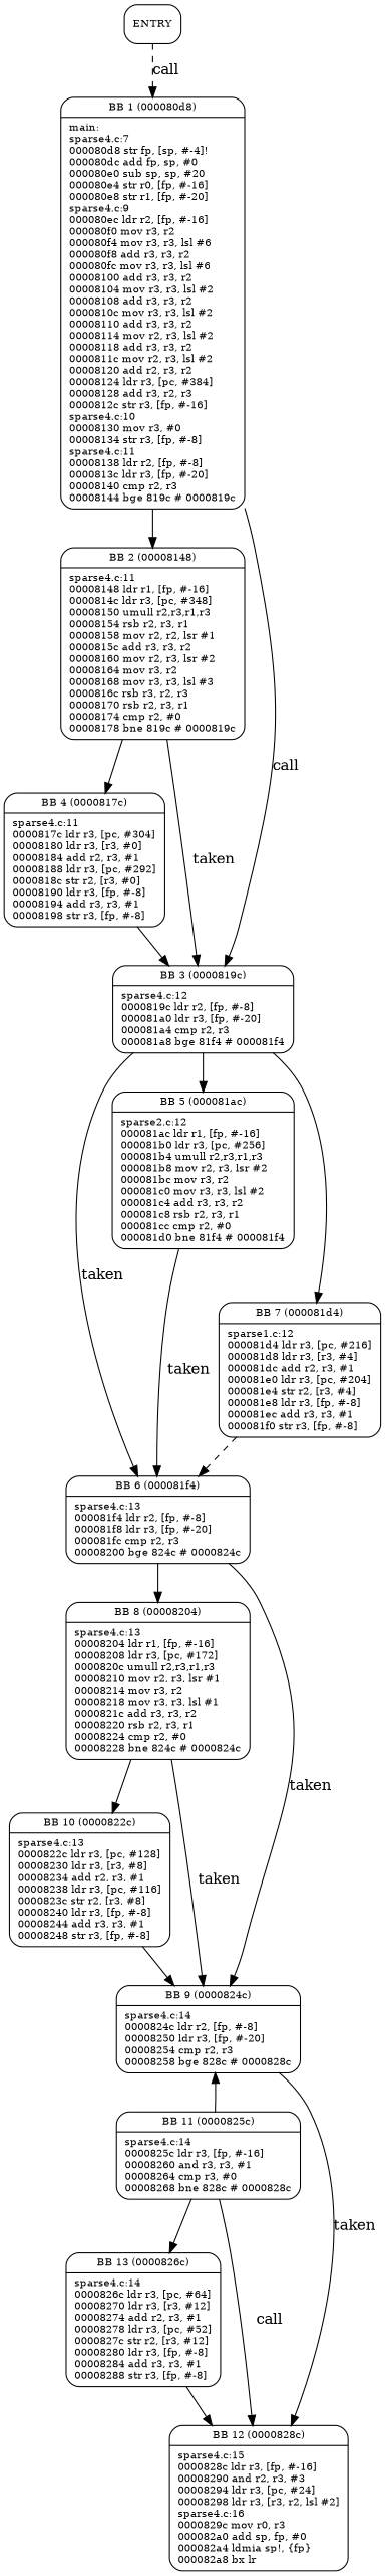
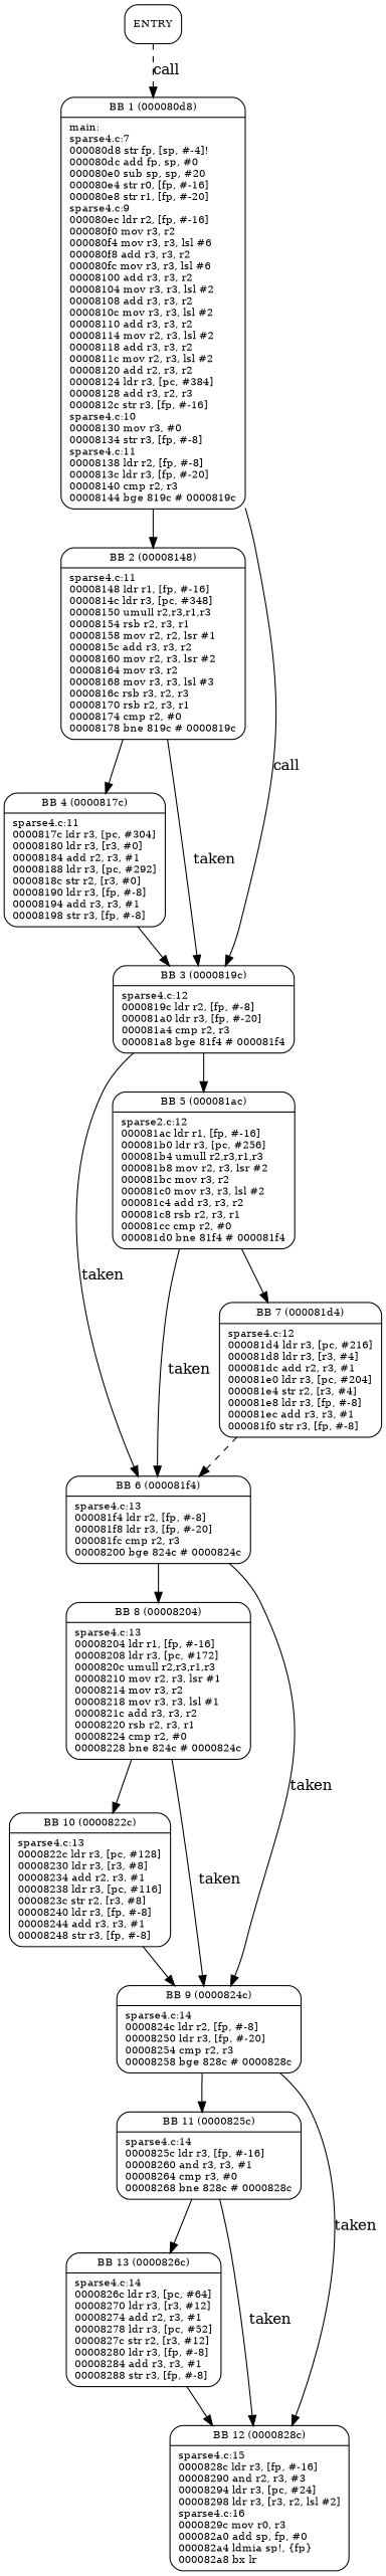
  digraph {
    node [fontsize=10 labeljust=l shape=Mrecord]
    edge [weight=4]
    n1 [label=ENTRY]
    n2 [label="{BB 1 (000080d8) | main:\lsparse4.c:7\l000080d8    str fp, [sp, #-4]!\l000080dc    add fp, sp, #0\l000080e0    sub sp, sp, #20\l000080e4    str r0, [fp, #-16]\l000080e8    str r1, [fp, #-20]\lsparse4.c:9\l000080ec    ldr r2, [fp, #-16]\l000080f0    mov r3, r2\l000080f4    mov r3, r3, lsl #6\l000080f8    add r3, r3, r2\l000080fc    mov r3, r3, lsl #6\l00008100    add r3, r3, r2\l00008104    mov r3, r3, lsl #2\l00008108    add r3, r3, r2\l0000810c    mov r3, r3, lsl #2\l00008110    add r3, r3, r2\l00008114    mov r2, r3, lsl #2\l00008118    add r3, r3, r2\l0000811c    mov r2, r3, lsl #2\l00008120    add r2, r3, r2\l00008124    ldr r3, [pc, #384]\l00008128    add r3, r2, r3\l0000812c    str r3, [fp, #-16]\lsparse4.c:10\l00008130    mov r3, #0\l00008134    str r3, [fp, #-8]\lsparse4.c:11\l00008138    ldr r2, [fp, #-8]\l0000813c    ldr r3, [fp, #-20]\l00008140    cmp r2, r3\l00008144    bge 819c    # 0000819c\l }"]
    n3 [label="{BB 2 (00008148) | sparse4.c:11\l00008148    ldr r1, [fp, #-16]\l0000814c    ldr r3, [pc, #348]\l00008150    umull r2,r3,r1,r3\l00008154    rsb r2, r3, r1\l00008158    mov r2, r2, lsr #1\l0000815c    add r3, r3, r2\l00008160    mov r2, r3, lsr #2\l00008164    mov r3, r2\l00008168    mov r3, r3, lsl #3\l0000816c    rsb r3, r2, r3\l00008170    rsb r2, r3, r1\l00008174    cmp r2, #0\l00008178    bne 819c    # 0000819c\l }"]
    n4 [label="{BB 3 (0000819c) | sparse4.c:12\l0000819c    ldr r2, [fp, #-8]\l000081a0    ldr r3, [fp, #-20]\l000081a4    cmp r2, r3\l000081a8    bge 81f4    # 000081f4\l }"]
    n5 [label="{BB 4 (0000817c) | sparse4.c:11\l0000817c    ldr r3, [pc, #304]\l00008180    ldr r3, [r3, #0]\l00008184    add r2, r3, #1\l00008188    ldr r3, [pc, #292]\l0000818c    str r2, [r3, #0]\l00008190    ldr r3, [fp, #-8]\l00008194    add r3, r3, #1\l00008198    str r3, [fp, #-8]\l }"]
    n6 [label="{BB 5 (000081ac) | sparse2.c:12\l000081ac    ldr r1, [fp, #-16]\l000081b0    ldr r3, [pc, #256]\l000081b4    umull r2,r3,r1,r3\l000081b8    mov r2, r3, lsr #2\l000081bc    mov r3, r2\l000081c0    mov r3, r3, lsl #2\l000081c4    add r3, r3, r2\l000081c8    rsb r2, r3, r1\l000081cc    cmp r2, #0\l000081d0    bne 81f4    # 000081f4\l }"]
    n7 [label="{BB 6 (000081f4) | sparse4.c:13\l000081f4    ldr r2, [fp, #-8]\l000081f8    ldr r3, [fp, #-20]\l000081fc    cmp r2, r3\l00008200    bge 824c    # 0000824c\l }"]
-   n8 [label="{BB 7 (000081d4) | sparse1.c:12\l000081d4    ldr r3, [pc, #216]\l000081d8    ldr r3, [r3, #4]\l000081dc    add r2, r3, #1\l000081e0    ldr r3, [pc, #204]\l000081e4    str r2, [r3, #4]\l000081e8    ldr r3, [fp, #-8]\l000081ec    add r3, r3, #1\l000081f0    str r3, [fp, #-8]\l }"]
+   n8 [label="{BB 7 (000081d4) | sparse4.c:12\l000081d4    ldr r3, [pc, #216]\l000081d8    ldr r3, [r3, #4]\l000081dc    add r2, r3, #1\l000081e0    ldr r3, [pc, #204]\l000081e4    str r2, [r3, #4]\l000081e8    ldr r3, [fp, #-8]\l000081ec    add r3, r3, #1\l000081f0    str r3, [fp, #-8]\l }"]
    n9 [label="{BB 8 (00008204) | sparse4.c:13\l00008204    ldr r1, [fp, #-16]\l00008208    ldr r3, [pc, #172]\l0000820c    umull r2,r3,r1,r3\l00008210    mov r2, r3, lsr #1\l00008214    mov r3, r2\l00008218    mov r3, r3, lsl #1\l0000821c    add r3, r3, r2\l00008220    rsb r2, r3, r1\l00008224    cmp r2, #0\l00008228    bne 824c    # 0000824c\l }"]
    n10 [label="{BB 9 (0000824c) | sparse4.c:14\l0000824c    ldr r2, [fp, #-8]\l00008250    ldr r3, [fp, #-20]\l00008254    cmp r2, r3\l00008258    bge 828c    # 0000828c\l }"]
    n11 [label="{BB 10 (0000822c) | sparse4.c:13\l0000822c    ldr r3, [pc, #128]\l00008230    ldr r3, [r3, #8]\l00008234    add r2, r3, #1\l00008238    ldr r3, [pc, #116]\l0000823c    str r2, [r3, #8]\l00008240    ldr r3, [fp, #-8]\l00008244    add r3, r3, #1\l00008248    str r3, [fp, #-8]\l }"]
    n12 [label="{BB 11 (0000825c) | sparse4.c:14\l0000825c    ldr r3, [fp, #-16]\l00008260    and r3, r3, #1\l00008264    cmp r3, #0\l00008268    bne 828c    # 0000828c\l }"]
    n13 [label="{BB 12 (0000828c) | sparse4.c:15\l0000828c    ldr r3, [fp, #-16]\l00008290    and r2, r3, #3\l00008294    ldr r3, [pc, #24]\l00008298    ldr r3, [r3, r2, lsl #2]\lsparse4.c:16\l0000829c    mov r0, r3\l000082a0    add sp, fp, #0\l000082a4    ldmia sp!, \{fp\}\l000082a8    bx lr\l }"]
    n14 [label="{BB 13 (0000826c) | sparse4.c:14\l0000826c    ldr r3, [pc, #64]\l00008270    ldr r3, [r3, #12]\l00008274    add r2, r3, #1\l00008278    ldr r3, [pc, #52]\l0000827c    str r2, [r3, #12]\l00008280    ldr r3, [fp, #-8]\l00008284    add r3, r3, #1\l00008288    str r3, [fp, #-8]\l }"]
    n1 -> n2 [label=call style=dashed weight=2]
    n2 -> n3
    n2 -> n4 [label=call weight=3]
    n3 -> n4 [label=taken weight=3]
    n3 -> n5
    n4 -> n6
    n4 -> n7 [label=taken weight=3]
    n5 -> n4
    n6 -> n7 [label=taken weight=3]
-   n4 -> n8
+   n6 -> n8
    n7 -> n9
    n7 -> n10 [label=taken weight=3]
    n8 -> n7 [style=dashed]
    n9 -> n10 [label=taken weight=3]
    n9 -> n11
-   n12 -> n10
+   n10 -> n12
    n10 -> n13 [label=taken weight=3]
    n11 -> n10
-   n12 -> n13 [label=call weight=3]
+   n12 -> n13 [label=taken weight=3]
    n12 -> n14
    n14 -> n13
  }
